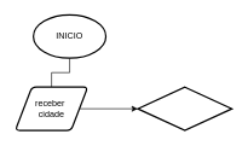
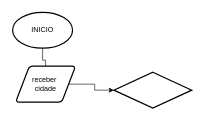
  <mxCell id="0" />
  <mxCell id="1" parent="0" />
  <mxCell id="2" value="" style="edgeStyle=orthogonalEdgeStyle;rounded=0;orthogonalLoop=1;jettySize=auto;html=1;endArrow=none;" edge="1" parent="1" source="3" target="6"><mxGeometry relative="1" as="geometry" /></mxCell>
- <mxCell id="3" value="INICIO" style="strokeWidth=2;html=1;shape=mxgraph.flowchart.start_1;whiteSpace=wrap;" vertex="1" parent="1"><mxGeometry x="45" y="20" width="100" height="60" as="geometry" /></mxCell>
+ <mxCell id="3" value="INICIO" style="strokeWidth=2;html=1;shape=mxgraph.flowchart.start_1;whiteSpace=wrap;" vertex="1" parent="1"><mxGeometry x="20" y="20" width="100" height="60" as="geometry" /></mxCell>
  <mxCell id="4" value="" style="strokeWidth=2;html=1;shape=mxgraph.flowchart.decision;whiteSpace=wrap;" vertex="1" parent="1"><mxGeometry x="189" y="120" width="130" height="60" as="geometry" /></mxCell>
  <mxCell id="5" value="" style="edgeStyle=orthogonalEdgeStyle;rounded=0;orthogonalLoop=1;jettySize=auto;html=1;" edge="1" parent="1" source="6" target="4"><mxGeometry relative="1" as="geometry" /></mxCell>
- <mxCell id="6" value="receber&amp;nbsp;&lt;div&gt;cidade&lt;/div&gt;" style="shape=parallelogram;html=1;strokeWidth=2;perimeter=parallelogramPerimeter;whiteSpace=wrap;rounded=1;arcSize=12;size=0.23;" vertex="1" parent="1"><mxGeometry x="20" y="120" width="100" height="60" as="geometry" /></mxCell>
+ <mxCell id="6" value="receber&amp;nbsp;&lt;div&gt;cidade&lt;/div&gt;" style="shape=parallelogram;html=1;strokeWidth=2;perimeter=parallelogramPerimeter;whiteSpace=wrap;rounded=1;arcSize=12;size=0.23;" vertex="1" parent="1"><mxGeometry x="25" y="110" width="100" height="60" as="geometry" /></mxCell>
